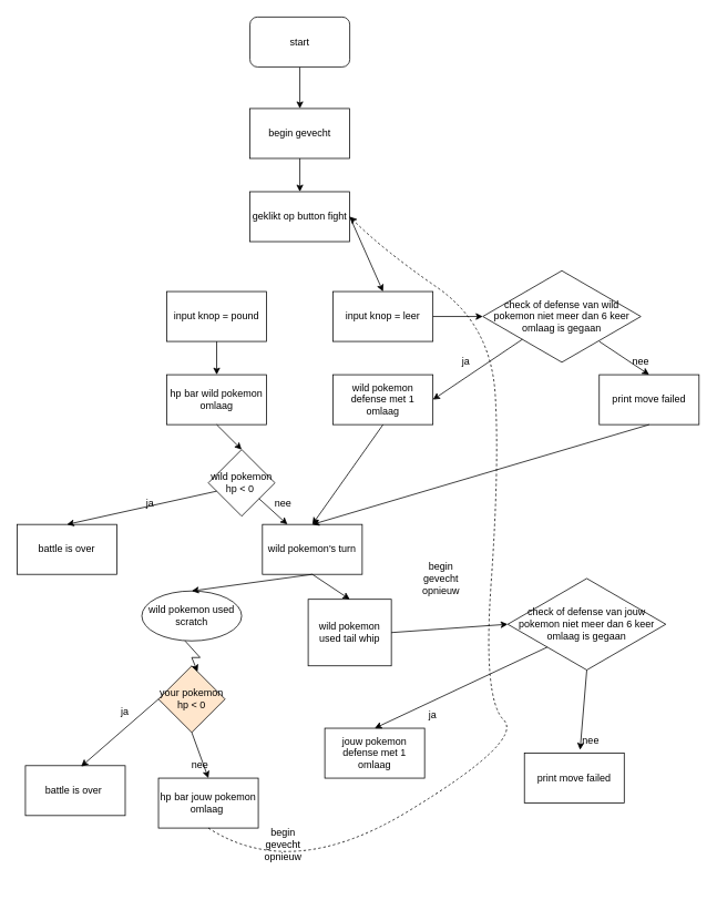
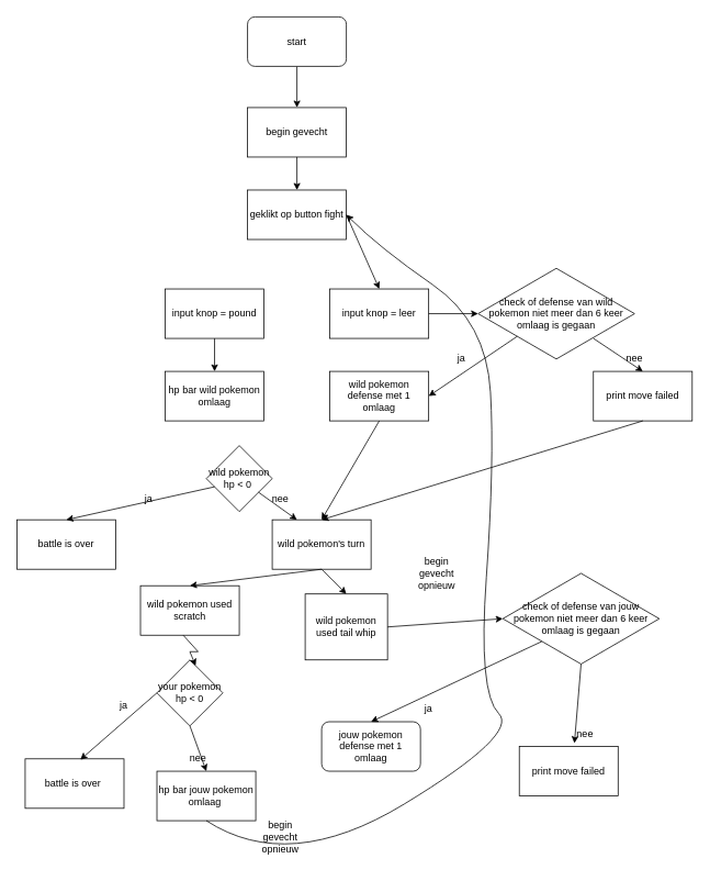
  <mxCell id="0" />
  <mxCell id="1" parent="0" />
  <mxCell id="2" value="begin gevecht" style="rounded=0;whiteSpace=wrap;html=1;" vertex="1" parent="1"><mxGeometry x="300" y="130" width="120" height="60" as="geometry" /></mxCell>
  <mxCell id="3" value="" style="endArrow=classic;html=1;rounded=0;entryX=0.5;entryY=0;entryDx=0;entryDy=0;exitX=0.5;exitY=1;exitDx=0;exitDy=0;" edge="1" parent="1" target="2"><mxGeometry width="50" height="50" relative="1" as="geometry"><mxPoint x="360" y="80" as="sourcePoint" /><mxPoint x="530" y="60" as="targetPoint" /></mxGeometry></mxCell>
  <mxCell id="4" value="geklikt op button fight" style="rounded=0;whiteSpace=wrap;html=1;" vertex="1" parent="1"><mxGeometry x="300" y="230" width="120" height="60" as="geometry" /></mxCell>
  <mxCell id="5" value="" style="endArrow=classic;html=1;rounded=0;entryX=0.5;entryY=0;entryDx=0;entryDy=0;exitX=0.5;exitY=1;exitDx=0;exitDy=0;" edge="1" parent="1" source="2" target="4"><mxGeometry width="50" height="50" relative="1" as="geometry"><mxPoint x="550" y="190" as="sourcePoint" /><mxPoint x="600" y="140" as="targetPoint" /></mxGeometry></mxCell>
  <mxCell id="6" value="" style="endArrow=classic;html=1;rounded=0;entryX=0.5;entryY=0;entryDx=0;entryDy=0;exitX=1;exitY=0.5;exitDx=0;exitDy=0;" edge="1" parent="1" source="4" target="11"><mxGeometry width="50" height="50" relative="1" as="geometry"><mxPoint x="370" y="370" as="sourcePoint" /><mxPoint x="460" y="330" as="targetPoint" /></mxGeometry></mxCell>
  <mxCell id="7" value="hp bar wild pokemon omlaag" style="rounded=0;whiteSpace=wrap;html=1;" vertex="1" parent="1"><mxGeometry x="200" y="450" width="120" height="60" as="geometry" /></mxCell>
  <mxCell id="8" value="" style="endArrow=classic;html=1;rounded=0;entryX=0.5;entryY=0;entryDx=0;entryDy=0;" edge="1" parent="1" target="7"><mxGeometry width="50" height="50" relative="1" as="geometry"><mxPoint x="260" y="410" as="sourcePoint" /><mxPoint x="420" y="420" as="targetPoint" /></mxGeometry></mxCell>
  <mxCell id="9" value="wild pokemon defense met 1 omlaag" style="rounded=0;whiteSpace=wrap;html=1;" vertex="1" parent="1"><mxGeometry x="400" y="450" width="120" height="60" as="geometry" /></mxCell>
  <mxCell id="10" value="input knop = pound" style="rounded=0;whiteSpace=wrap;html=1;" vertex="1" parent="1"><mxGeometry x="200" y="350" width="120" height="60" as="geometry" /></mxCell>
  <mxCell id="11" value="input knop = leer" style="rounded=0;whiteSpace=wrap;html=1;" vertex="1" parent="1"><mxGeometry x="400" y="350" width="120" height="60" as="geometry" /></mxCell>
  <mxCell id="12" value="check of defense van wild pokemon niet meer dan 6 keer omlaag is gegaan" style="rhombus;whiteSpace=wrap;html=1;" vertex="1" parent="1"><mxGeometry x="580" y="325" width="190" height="110" as="geometry" /></mxCell>
  <mxCell id="13" value="" style="endArrow=classic;html=1;rounded=0;entryX=0;entryY=0.5;entryDx=0;entryDy=0;exitX=1;exitY=0.5;exitDx=0;exitDy=0;" edge="1" parent="1" source="11" target="12"><mxGeometry width="50" height="50" relative="1" as="geometry"><mxPoint x="520" y="400" as="sourcePoint" /><mxPoint x="570" y="350" as="targetPoint" /></mxGeometry></mxCell>
  <mxCell id="14" value="" style="endArrow=classic;html=1;rounded=0;exitX=0;exitY=1;exitDx=0;exitDy=0;entryX=1;entryY=0.5;entryDx=0;entryDy=0;" edge="1" parent="1" source="12" target="9"><mxGeometry width="50" height="50" relative="1" as="geometry"><mxPoint x="570" y="480" as="sourcePoint" /><mxPoint x="550" y="570" as="targetPoint" /></mxGeometry></mxCell>
  <mxCell id="15" value="print move failed" style="rounded=0;whiteSpace=wrap;html=1;" vertex="1" parent="1"><mxGeometry x="720" y="450" width="120" height="60" as="geometry" /></mxCell>
  <mxCell id="16" value="" style="endArrow=classic;html=1;rounded=0;entryX=0.5;entryY=0;entryDx=0;entryDy=0;exitX=0.737;exitY=0.773;exitDx=0;exitDy=0;exitPerimeter=0;" edge="1" parent="1" source="12" target="15"><mxGeometry width="50" height="50" relative="1" as="geometry"><mxPoint x="570" y="290" as="sourcePoint" /><mxPoint x="900" y="280" as="targetPoint" /></mxGeometry></mxCell>
- <mxCell id="17" value="wild pokemon's turn" style="rounded=0;whiteSpace=wrap;html=1;" vertex="1" parent="1"><mxGeometry x="315" y="630" width="120" height="60" as="geometry" /></mxCell>
+ <mxCell id="17" value="wild pokemon's turn" style="rounded=0;whiteSpace=wrap;html=1;" vertex="1" parent="1"><mxGeometry x="330" y="630" width="120" height="60" as="geometry" /></mxCell>
  <mxCell id="18" value="wild pokemon hp &amp;lt; 0&amp;nbsp;" style="rhombus;whiteSpace=wrap;html=1;" vertex="1" parent="1"><mxGeometry x="250" y="540" width="80" height="80" as="geometry" /></mxCell>
  <mxCell id="19" value="battle is over" style="rounded=0;whiteSpace=wrap;html=1;" vertex="1" parent="1"><mxGeometry x="20" y="630" width="120" height="60" as="geometry" /></mxCell>
  <mxCell id="20" value="" style="endArrow=classic;html=1;rounded=0;entryX=0.5;entryY=0;entryDx=0;entryDy=0;exitX=0.5;exitY=1;exitDx=0;exitDy=0;" edge="1" parent="1" source="9" target="17"><mxGeometry width="50" height="50" relative="1" as="geometry"><mxPoint x="530" y="570" as="sourcePoint" /><mxPoint x="580" y="520" as="targetPoint" /></mxGeometry></mxCell>
  <mxCell id="21" value="" style="endArrow=classic;html=1;rounded=0;entryX=0.5;entryY=0;entryDx=0;entryDy=0;exitX=0.5;exitY=1;exitDx=0;exitDy=0;" edge="1" parent="1" source="15" target="17"><mxGeometry width="50" height="50" relative="1" as="geometry"><mxPoint x="640" y="560" as="sourcePoint" /><mxPoint x="690" y="510" as="targetPoint" /></mxGeometry></mxCell>
- <mxCell id="22" value="wild pokemon used scratch" style="ellipse;whiteSpace=wrap;html=1;" vertex="1" parent="1"><mxGeometry x="170" y="710" width="120" height="60" as="geometry" /></mxCell>
+ <mxCell id="22" value="wild pokemon used scratch" style="rounded=0;whiteSpace=wrap;html=1;" vertex="1" parent="1"><mxGeometry x="170" y="710" width="120" height="60" as="geometry" /></mxCell>
  <mxCell id="23" value="wild pokemon used tail whip" style="rounded=0;whiteSpace=wrap;html=1;" vertex="1" parent="1"><mxGeometry x="370" y="720" width="100" height="80" as="geometry" /></mxCell>
  <mxCell id="24" value="check of defense van jouw pokemon niet meer dan 6 keer omlaag is gegaan" style="rhombus;whiteSpace=wrap;html=1;" vertex="1" parent="1"><mxGeometry x="610" y="695" width="190" height="110" as="geometry" /></mxCell>
  <mxCell id="25" value="" style="endArrow=classic;html=1;rounded=0;entryX=0;entryY=0.5;entryDx=0;entryDy=0;exitX=1;exitY=0.5;exitDx=0;exitDy=0;" edge="1" parent="1" source="23" target="24"><mxGeometry width="50" height="50" relative="1" as="geometry"><mxPoint x="530" y="689.5" as="sourcePoint" /><mxPoint x="560" y="689.5" as="targetPoint" /><Array as="points" /></mxGeometry></mxCell>
  <mxCell id="26" value="" style="endArrow=classic;html=1;rounded=0;entryX=0.5;entryY=0;entryDx=0;entryDy=0;exitX=0.5;exitY=1;exitDx=0;exitDy=0;" edge="1" parent="1" source="17" target="23"><mxGeometry width="50" height="50" relative="1" as="geometry"><mxPoint x="335" y="670" as="sourcePoint" /><mxPoint x="385" y="620" as="targetPoint" /></mxGeometry></mxCell>
  <mxCell id="27" value="" style="endArrow=classic;html=1;rounded=0;entryX=0.5;entryY=0;entryDx=0;entryDy=0;exitX=0.5;exitY=1;exitDx=0;exitDy=0;" edge="1" parent="1" source="17" target="22"><mxGeometry width="50" height="50" relative="1" as="geometry"><mxPoint x="335" y="715" as="sourcePoint" /><mxPoint x="385" y="665" as="targetPoint" /></mxGeometry></mxCell>
  <mxCell id="28" value="print move failed" style="rounded=0;whiteSpace=wrap;html=1;" vertex="1" parent="1"><mxGeometry x="630" y="905" width="120" height="60" as="geometry" /></mxCell>
  <mxCell id="29" value="" style="endArrow=classic;html=1;rounded=0;entryX=0.558;entryY=-0.067;entryDx=0;entryDy=0;entryPerimeter=0;exitX=0.5;exitY=1;exitDx=0;exitDy=0;" edge="1" parent="1" source="24" target="28"><mxGeometry width="50" height="50" relative="1" as="geometry"><mxPoint x="370" y="780" as="sourcePoint" /><mxPoint x="420" y="730" as="targetPoint" /></mxGeometry></mxCell>
  <mxCell id="30" value="hp bar jouw pokemon omlaag&amp;nbsp;" style="rounded=0;whiteSpace=wrap;html=1;" vertex="1" parent="1"><mxGeometry x="190" y="935" width="120" height="60" as="geometry" /></mxCell>
- <mxCell id="31" value="jouw pokemon defense met 1 omlaag" style="rounded=0;whiteSpace=wrap;html=1;" vertex="1" parent="1"><mxGeometry x="390" y="875" width="120" height="60" as="geometry" /></mxCell>
+ <mxCell id="31" value="jouw pokemon defense met 1 omlaag" style="whiteSpace=wrap;html=1;rounded=1;" vertex="1" parent="1"><mxGeometry x="390" y="875" width="120" height="60" as="geometry" /></mxCell>
  <mxCell id="32" value="" style="endArrow=classic;html=1;rounded=0;entryX=0.5;entryY=0;entryDx=0;entryDy=0;exitX=0;exitY=1;exitDx=0;exitDy=0;" edge="1" parent="1" source="24" target="31"><mxGeometry width="50" height="50" relative="1" as="geometry"><mxPoint x="355" y="750" as="sourcePoint" /><mxPoint x="405" y="700" as="targetPoint" /></mxGeometry></mxCell>
- <mxCell id="33" value="your pokemon hp &amp;lt; 0" style="rhombus;whiteSpace=wrap;html=1;fillColor=#ffe6cc;" vertex="1" parent="1"><mxGeometry x="190" y="800" width="80" height="80" as="geometry" /></mxCell>
+ <mxCell id="33" value="your pokemon hp &amp;lt; 0" style="rhombus;whiteSpace=wrap;html=1;" vertex="1" parent="1"><mxGeometry x="190" y="800" width="80" height="80" as="geometry" /></mxCell>
  <mxCell id="34" value="battle is over&amp;nbsp;" style="rounded=0;whiteSpace=wrap;html=1;" vertex="1" parent="1"><mxGeometry x="30" y="920" width="120" height="60" as="geometry" /></mxCell>
  <mxCell id="35" value="begin gevecht opnieuw" style="text;html=1;strokeColor=none;fillColor=none;align=center;verticalAlign=middle;whiteSpace=wrap;rounded=0;" vertex="1" parent="1"><mxGeometry x="310" y="1000" width="60" height="30" as="geometry" /></mxCell>
- <mxCell id="36" value="" style="curved=1;endArrow=classic;html=1;rounded=0;exitX=0.5;exitY=1;exitDx=0;exitDy=0;entryX=1;entryY=0.5;entryDx=0;entryDy=0;dashed=1;" edge="1" parent="1" source="30" target="4"><mxGeometry width="50" height="50" relative="1" as="geometry"><mxPoint x="580" y="890" as="sourcePoint" /><mxPoint x="630" y="840" as="targetPoint" /><Array as="points"><mxPoint x="350" y="1060" /><mxPoint x="630" y="890" /><mxPoint x="580" y="840" /><mxPoint x="600" y="560" /><mxPoint x="590" y="390" /><mxPoint x="460" y="300" /></Array></mxGeometry></mxCell>
+ <mxCell id="36" value="" style="curved=1;endArrow=classic;html=1;rounded=0;exitX=0.5;exitY=1;exitDx=0;exitDy=0;entryX=1;entryY=0.5;entryDx=0;entryDy=0;" edge="1" parent="1" source="30" target="4"><mxGeometry width="50" height="50" relative="1" as="geometry"><mxPoint x="580" y="890" as="sourcePoint" /><mxPoint x="630" y="840" as="targetPoint" /><Array as="points"><mxPoint x="350" y="1060" /><mxPoint x="630" y="890" /><mxPoint x="580" y="840" /><mxPoint x="600" y="560" /><mxPoint x="590" y="390" /><mxPoint x="460" y="300" /></Array></mxGeometry></mxCell>
  <mxCell id="37" value="start" style="rounded=1;whiteSpace=wrap;html=1;" vertex="1" parent="1"><mxGeometry x="300" y="20" width="120" height="60" as="geometry" /></mxCell>
- <mxCell id="38" value="" style="endArrow=classic;html=1;rounded=0;entryX=0.5;entryY=0;entryDx=0;entryDy=0;exitX=0.5;exitY=1;exitDx=0;exitDy=0;" edge="1" parent="1" source="7" target="18"><mxGeometry width="50" height="50" relative="1" as="geometry"><mxPoint x="20" y="554.5" as="sourcePoint" /><mxPoint x="120" y="494.5" as="targetPoint" /><Array as="points" /></mxGeometry></mxCell>
  <mxCell id="39" value="" style="endArrow=classic;html=1;rounded=0;entryX=0.5;entryY=0;entryDx=0;entryDy=0;exitX=0.125;exitY=0.625;exitDx=0;exitDy=0;exitPerimeter=0;" edge="1" parent="1" source="18" target="19"><mxGeometry width="50" height="50" relative="1" as="geometry"><mxPoint x="30" y="570" as="sourcePoint" /><mxPoint x="80" y="520" as="targetPoint" /></mxGeometry></mxCell>
  <mxCell id="40" value="ja" style="text;html=1;strokeColor=none;fillColor=none;align=center;verticalAlign=middle;whiteSpace=wrap;rounded=0;" vertex="1" parent="1"><mxGeometry x="150" y="590" width="60" height="30" as="geometry" /></mxCell>
  <mxCell id="41" value="" style="endArrow=classic;html=1;rounded=0;entryX=0.25;entryY=0;entryDx=0;entryDy=0;" edge="1" parent="1" source="18" target="17"><mxGeometry width="50" height="50" relative="1" as="geometry"><mxPoint x="314" y="605" as="sourcePoint" /><mxPoint x="364" y="555" as="targetPoint" /></mxGeometry></mxCell>
  <mxCell id="42" value="nee" style="text;html=1;strokeColor=none;fillColor=none;align=center;verticalAlign=middle;whiteSpace=wrap;rounded=0;" vertex="1" parent="1"><mxGeometry x="310" y="590" width="60" height="30" as="geometry" /></mxCell>
  <mxCell id="43" value="" style="endArrow=classic;html=1;rounded=0;exitX=0.433;exitY=1;exitDx=0;exitDy=0;exitPerimeter=0;entryX=0.588;entryY=0.088;entryDx=0;entryDy=0;entryPerimeter=0;" edge="1" parent="1" source="22" target="33"><mxGeometry width="50" height="50" relative="1" as="geometry"><mxPoint x="210" y="820" as="sourcePoint" /><mxPoint x="240" y="790" as="targetPoint" /><Array as="points"><mxPoint x="240" y="790" /><mxPoint x="230" y="790" /></Array></mxGeometry></mxCell>
  <mxCell id="44" value="" style="endArrow=classic;html=1;rounded=0;entryX=0.558;entryY=0.017;entryDx=0;entryDy=0;entryPerimeter=0;exitX=0;exitY=0.5;exitDx=0;exitDy=0;" edge="1" parent="1" source="33" target="34"><mxGeometry width="50" height="50" relative="1" as="geometry"><mxPoint x="10" y="810" as="sourcePoint" /><mxPoint x="60" y="760" as="targetPoint" /></mxGeometry></mxCell>
  <mxCell id="45" value="ja" style="text;html=1;strokeColor=none;fillColor=none;align=center;verticalAlign=middle;whiteSpace=wrap;rounded=0;" vertex="1" parent="1"><mxGeometry x="120" y="840" width="60" height="30" as="geometry" /></mxCell>
  <mxCell id="46" value="" style="endArrow=classic;html=1;rounded=0;exitX=0.5;exitY=1;exitDx=0;exitDy=0;entryX=0.5;entryY=0;entryDx=0;entryDy=0;" edge="1" parent="1" source="33" target="30"><mxGeometry width="50" height="50" relative="1" as="geometry"><mxPoint x="280" y="890" as="sourcePoint" /><mxPoint x="330" y="840" as="targetPoint" /></mxGeometry></mxCell>
  <mxCell id="47" value="nee" style="text;html=1;strokeColor=none;fillColor=none;align=center;verticalAlign=middle;whiteSpace=wrap;rounded=0;" vertex="1" parent="1"><mxGeometry x="210" y="905" width="60" height="30" as="geometry" /></mxCell>
  <mxCell id="48" value="begin gevecht opnieuw" style="text;html=1;strokeColor=none;fillColor=none;align=center;verticalAlign=middle;whiteSpace=wrap;rounded=0;" vertex="1" parent="1"><mxGeometry x="500" y="680" width="60" height="30" as="geometry" /></mxCell>
  <mxCell id="49" value="ja" style="text;html=1;strokeColor=none;fillColor=none;align=center;verticalAlign=middle;whiteSpace=wrap;rounded=0;" vertex="1" parent="1"><mxGeometry x="530" y="420" width="60" height="30" as="geometry" /></mxCell>
  <mxCell id="50" value="nee" style="text;html=1;strokeColor=none;fillColor=none;align=center;verticalAlign=middle;whiteSpace=wrap;rounded=0;" vertex="1" parent="1"><mxGeometry x="740" y="420" width="60" height="30" as="geometry" /></mxCell>
  <mxCell id="51" value="ja" style="text;html=1;strokeColor=none;fillColor=none;align=center;verticalAlign=middle;whiteSpace=wrap;rounded=0;" vertex="1" parent="1"><mxGeometry x="490" y="845" width="60" height="30" as="geometry" /></mxCell>
  <mxCell id="52" value="nee" style="text;html=1;strokeColor=none;fillColor=none;align=center;verticalAlign=middle;whiteSpace=wrap;rounded=0;" vertex="1" parent="1"><mxGeometry x="680" y="875" width="60" height="30" as="geometry" /></mxCell>
